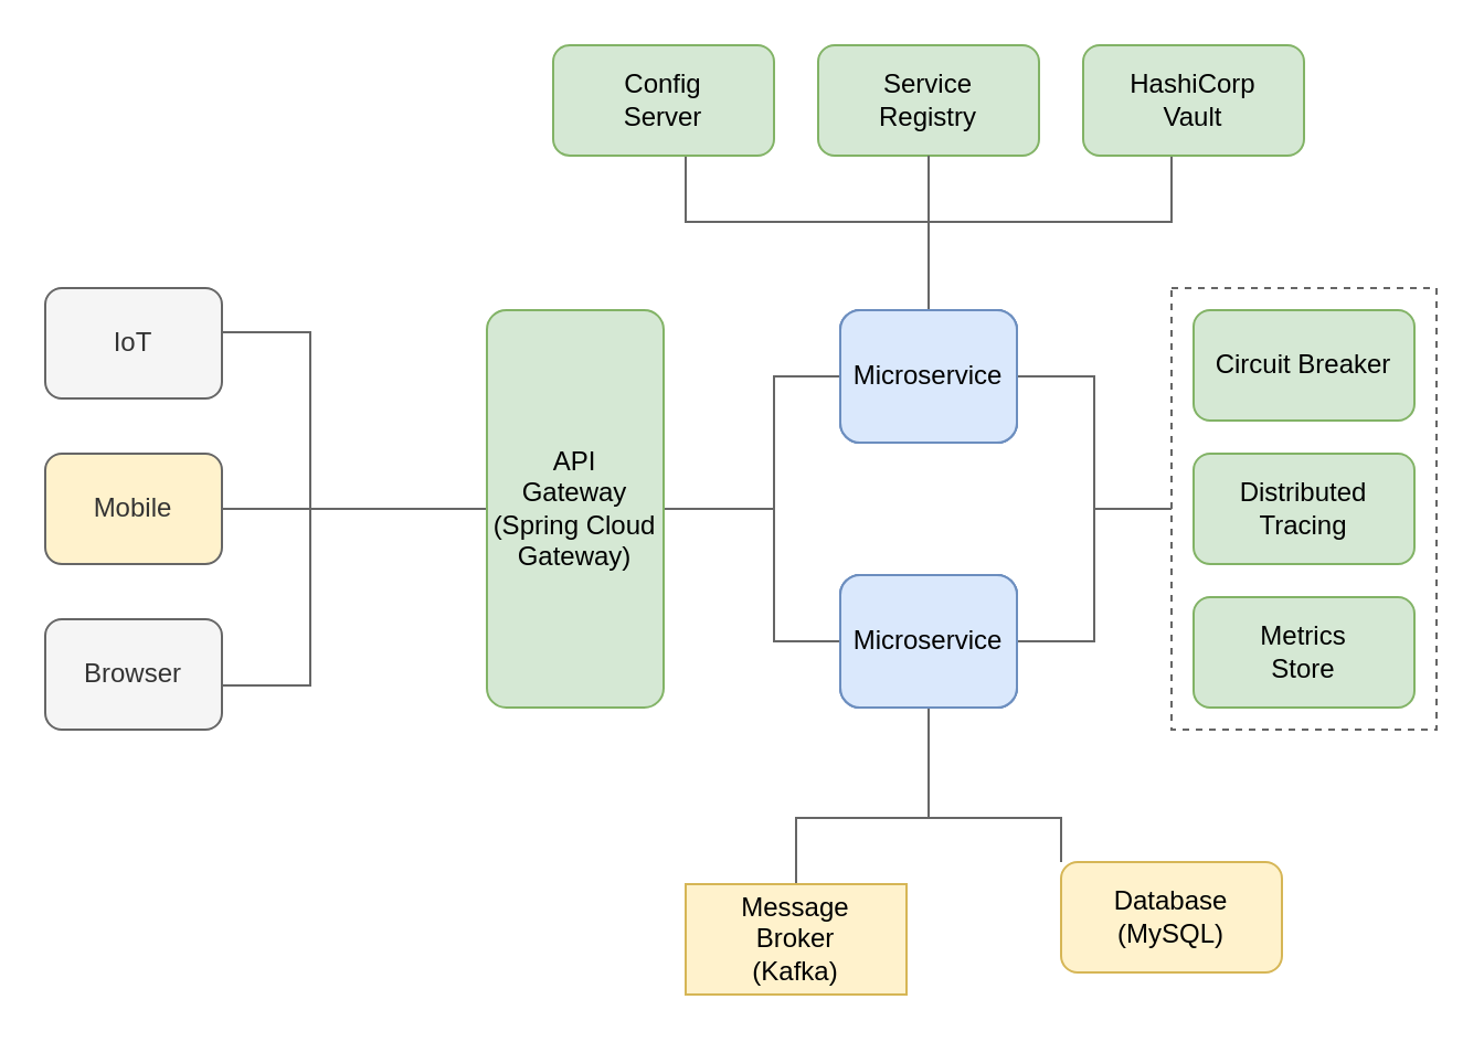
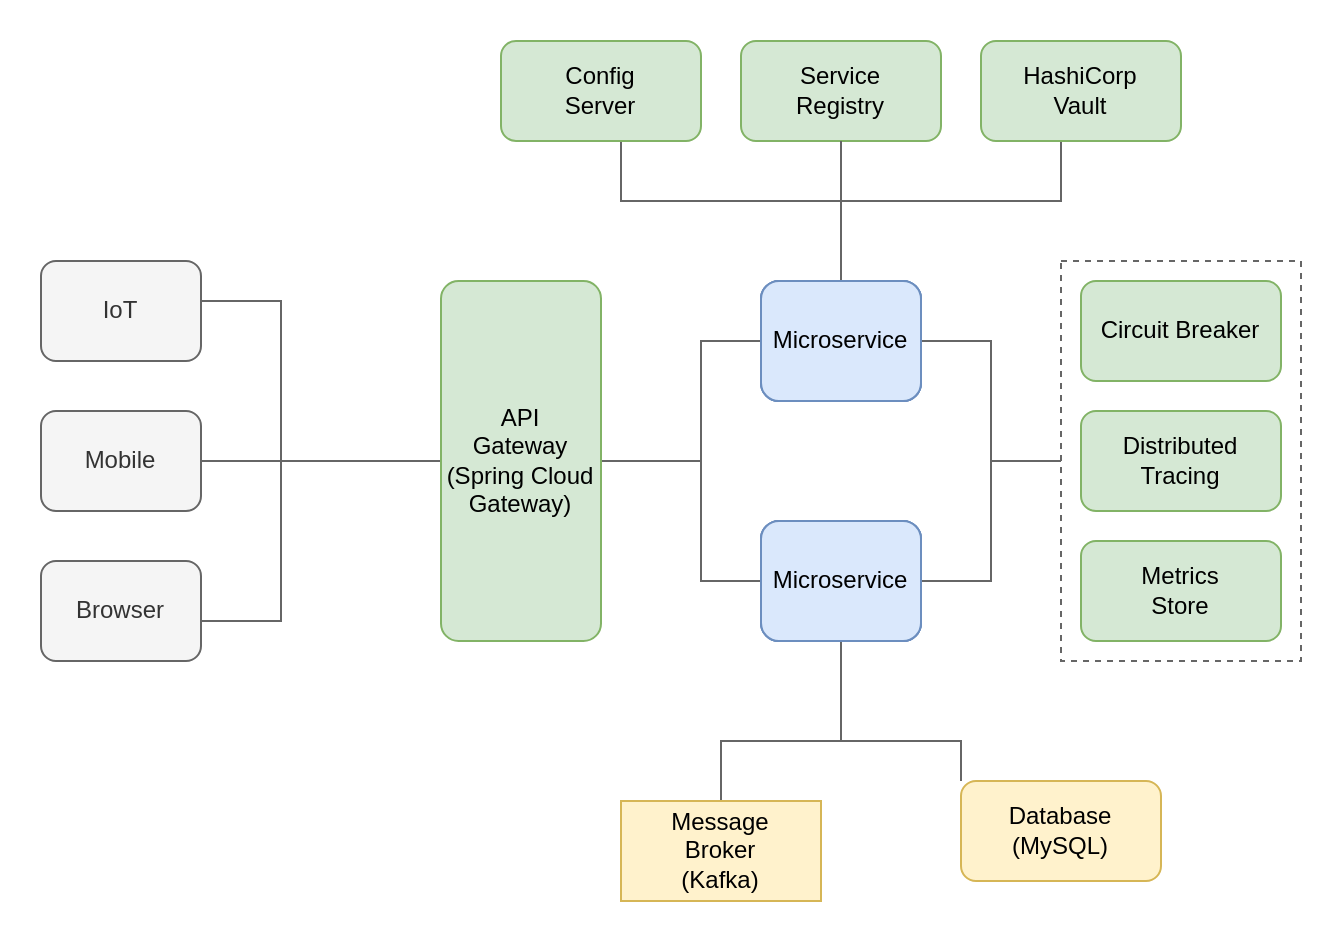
  <mxCell id="0" />
  <mxCell id="1" parent="0" />
  <mxCell id="2" value="" style="rounded=0;whiteSpace=wrap;html=1;fillColor=none;strokeColor=#666666;dashed=1;" vertex="1" parent="1"><mxGeometry x="530" y="130" width="120" height="200" as="geometry" /></mxCell>
  <mxCell id="3" style="edgeStyle=orthogonalEdgeStyle;orthogonalLoop=1;jettySize=auto;html=1;exitX=1;exitY=0.5;exitDx=0;exitDy=0;entryX=0;entryY=0.5;entryDx=0;entryDy=0;strokeColor=#666666;endArrow=none;endFill=0;sketch=0;rounded=0;" parent="1" target="9" edge="1"><mxGeometry relative="1" as="geometry"><Array as="points"><mxPoint x="140" y="150" /><mxPoint x="140" y="230" /></Array><mxPoint x="100" y="150" as="sourcePoint" /></mxGeometry></mxCell>
  <mxCell id="4" style="edgeStyle=orthogonalEdgeStyle;orthogonalLoop=1;jettySize=auto;html=1;exitX=1;exitY=0.5;exitDx=0;exitDy=0;strokeColor=#666666;endArrow=none;endFill=0;sketch=0;rounded=0;" parent="1" source="5" edge="1"><mxGeometry relative="1" as="geometry"><mxPoint x="220" y="230" as="targetPoint" /></mxGeometry></mxCell>
- <mxCell id="5" value="Mobile" style="rounded=1;whiteSpace=wrap;html=1;sketch=0;fillColor=#fff2cc;fontColor=#333333;strokeColor=#666666;" parent="1" vertex="1"><mxGeometry x="20" y="205" width="80" height="50" as="geometry" /></mxCell>
+ <mxCell id="5" value="Mobile" style="rounded=1;whiteSpace=wrap;html=1;sketch=0;fillColor=#f5f5f5;fontColor=#333333;strokeColor=#666666;" parent="1" vertex="1"><mxGeometry x="20" y="205" width="80" height="50" as="geometry" /></mxCell>
  <mxCell id="6" style="edgeStyle=orthogonalEdgeStyle;orthogonalLoop=1;jettySize=auto;html=1;exitX=1;exitY=0.5;exitDx=0;exitDy=0;entryX=0;entryY=0.5;entryDx=0;entryDy=0;strokeColor=#666666;endArrow=none;endFill=0;sketch=0;rounded=0;" parent="1" target="9" edge="1"><mxGeometry relative="1" as="geometry"><mxPoint x="230" y="240" as="targetPoint" /><Array as="points"><mxPoint x="140" y="310" /><mxPoint x="140" y="230" /></Array><mxPoint x="100" y="310" as="sourcePoint" /></mxGeometry></mxCell>
  <mxCell id="7" style="edgeStyle=orthogonalEdgeStyle;orthogonalLoop=1;jettySize=auto;html=1;strokeColor=#666666;endArrow=none;endFill=0;sketch=0;rounded=0;" parent="1" source="9" target="10" edge="1"><mxGeometry relative="1" as="geometry"><Array as="points"><mxPoint x="350" y="230" /><mxPoint x="350" y="170" /></Array></mxGeometry></mxCell>
  <mxCell id="8" style="edgeStyle=orthogonalEdgeStyle;orthogonalLoop=1;jettySize=auto;html=1;strokeColor=#666666;endArrow=none;endFill=0;sketch=0;rounded=0;" parent="1" source="9" target="11" edge="1"><mxGeometry relative="1" as="geometry"><Array as="points"><mxPoint x="350" y="230" /><mxPoint x="350" y="290" /></Array></mxGeometry></mxCell>
  <mxCell id="9" value="API&lt;br&gt;Gateway" style="rounded=1;whiteSpace=wrap;html=1;sketch=0;" parent="1" vertex="1"><mxGeometry x="220" y="140" width="80" height="180" as="geometry" /></mxCell>
  <mxCell id="10" value="" style="rounded=1;whiteSpace=wrap;html=1;sketch=0;fillColor=#dae8fc;strokeColor=#6c8ebf;" parent="1" vertex="1"><mxGeometry x="380" y="140" width="80" height="60" as="geometry" /></mxCell>
  <mxCell id="11" value="" style="rounded=1;whiteSpace=wrap;html=1;sketch=0;fillColor=#dae8fc;strokeColor=#6c8ebf;" parent="1" vertex="1"><mxGeometry x="380" y="260" width="80" height="60" as="geometry" /></mxCell>
  <mxCell id="12" style="edgeStyle=orthogonalEdgeStyle;rounded=0;sketch=0;orthogonalLoop=1;jettySize=auto;html=1;exitX=0.5;exitY=1;exitDx=0;exitDy=0;endArrow=none;endFill=0;strokeColor=#666666;" parent="1" source="13" target="23" edge="1"><mxGeometry relative="1" as="geometry"><Array as="points"><mxPoint x="310" y="100" /><mxPoint x="420" y="100" /></Array></mxGeometry></mxCell>
  <mxCell id="13" value="Config&lt;br&gt;Server" style="rounded=1;whiteSpace=wrap;html=1;sketch=0;fillColor=#d5e8d4;strokeColor=#82b366;" parent="1" vertex="1"><mxGeometry x="250" y="20" width="100" height="50" as="geometry" /></mxCell>
  <mxCell id="14" value="Service&lt;br&gt;Registry" style="rounded=1;whiteSpace=wrap;html=1;sketch=0;fillColor=#d5e8d4;strokeColor=#82b366;" parent="1" vertex="1"><mxGeometry x="370" y="20" width="100" height="50" as="geometry" /></mxCell>
  <mxCell id="15" value="Circuit Breaker" style="rounded=1;whiteSpace=wrap;html=1;sketch=0;fillColor=#d5e8d4;strokeColor=#82b366;" parent="1" vertex="1"><mxGeometry x="540" y="140" width="100" height="50" as="geometry" /></mxCell>
  <mxCell id="16" value="Distributed&lt;br&gt;Tracing" style="rounded=1;whiteSpace=wrap;html=1;sketch=0;fillColor=#d5e8d4;strokeColor=#82b366;" parent="1" vertex="1"><mxGeometry x="540" y="205" width="100" height="50" as="geometry" /></mxCell>
  <mxCell id="17" value="" style="rounded=1;whiteSpace=wrap;html=1;sketch=0;fillColor=#dae8fc;strokeColor=#6c8ebf;" parent="1" vertex="1"><mxGeometry x="380" y="140" width="80" height="60" as="geometry" /></mxCell>
  <mxCell id="18" value="" style="rounded=1;whiteSpace=wrap;html=1;sketch=0;fillColor=#dae8fc;strokeColor=#6c8ebf;" parent="1" vertex="1"><mxGeometry x="380" y="260" width="80" height="60" as="geometry" /></mxCell>
  <mxCell id="19" value="API&lt;br&gt;Gateway" style="rounded=1;whiteSpace=wrap;html=1;sketch=0;" parent="1" vertex="1"><mxGeometry x="220" y="140" width="80" height="180" as="geometry" /></mxCell>
  <mxCell id="20" style="edgeStyle=orthogonalEdgeStyle;rounded=0;sketch=0;orthogonalLoop=1;jettySize=auto;html=1;entryX=0;entryY=0.5;entryDx=0;entryDy=0;endArrow=none;endFill=0;strokeColor=#666666;" edge="1" parent="1" source="23" target="2"><mxGeometry relative="1" as="geometry" /></mxCell>
  <mxCell id="21" style="edgeStyle=orthogonalEdgeStyle;rounded=0;sketch=0;orthogonalLoop=1;jettySize=auto;html=1;exitX=0.5;exitY=0;exitDx=0;exitDy=0;entryX=0.5;entryY=1;entryDx=0;entryDy=0;endArrow=none;endFill=0;strokeColor=#666666;" edge="1" parent="1" source="23" target="34"><mxGeometry relative="1" as="geometry"><Array as="points"><mxPoint x="420" y="100" /><mxPoint x="530" y="100" /></Array></mxGeometry></mxCell>
  <mxCell id="22" style="edgeStyle=orthogonalEdgeStyle;rounded=0;sketch=0;orthogonalLoop=1;jettySize=auto;html=1;exitX=0.5;exitY=0;exitDx=0;exitDy=0;entryX=0.5;entryY=1;entryDx=0;entryDy=0;endArrow=none;endFill=0;strokeColor=#666666;" edge="1" parent="1" source="23" target="14"><mxGeometry relative="1" as="geometry" /></mxCell>
  <mxCell id="23" value="Microservice" style="rounded=1;whiteSpace=wrap;html=1;sketch=0;fillColor=#dae8fc;strokeColor=#6c8ebf;" parent="1" vertex="1"><mxGeometry x="380" y="140" width="80" height="60" as="geometry" /></mxCell>
  <mxCell id="24" style="edgeStyle=orthogonalEdgeStyle;rounded=0;sketch=0;orthogonalLoop=1;jettySize=auto;html=1;endArrow=none;endFill=0;strokeColor=#666666;" parent="1" source="27" target="28" edge="1"><mxGeometry relative="1" as="geometry"><Array as="points"><mxPoint x="420" y="370" /><mxPoint x="480" y="370" /></Array></mxGeometry></mxCell>
  <mxCell id="25" style="edgeStyle=orthogonalEdgeStyle;rounded=0;sketch=0;orthogonalLoop=1;jettySize=auto;html=1;exitX=0.5;exitY=1;exitDx=0;exitDy=0;entryX=0.5;entryY=0;entryDx=0;entryDy=0;endArrow=none;endFill=0;strokeColor=#666666;" parent="1" source="27" target="29" edge="1"><mxGeometry relative="1" as="geometry"><Array as="points"><mxPoint x="420" y="370" /><mxPoint x="360" y="370" /></Array></mxGeometry></mxCell>
  <mxCell id="26" style="edgeStyle=orthogonalEdgeStyle;rounded=0;sketch=0;orthogonalLoop=1;jettySize=auto;html=1;exitX=1;exitY=0.5;exitDx=0;exitDy=0;entryX=0;entryY=0.5;entryDx=0;entryDy=0;endArrow=none;endFill=0;strokeColor=#666666;" edge="1" parent="1" source="27" target="2"><mxGeometry relative="1" as="geometry" /></mxCell>
  <mxCell id="27" value="Microservice" style="rounded=1;whiteSpace=wrap;html=1;sketch=0;fillColor=#dae8fc;strokeColor=#6c8ebf;" parent="1" vertex="1"><mxGeometry x="380" y="260" width="80" height="60" as="geometry" /></mxCell>
  <mxCell id="28" value="Database&lt;br&gt;(MySQL)" style="rounded=1;whiteSpace=wrap;html=1;sketch=0;fillColor=#fff2cc;strokeColor=#d6b656;" parent="1" vertex="1"><mxGeometry x="480" y="390" width="100" height="50" as="geometry" /></mxCell>
  <mxCell id="29" value="Message&lt;br&gt;Broker&lt;br&gt;(Kafka)" style="whiteSpace=wrap;html=1;sketch=0;fillColor=#fff2cc;strokeColor=#d6b656;rounded=0;" parent="1" vertex="1"><mxGeometry x="310" y="400" width="100" height="50" as="geometry" /></mxCell>
  <mxCell id="30" value="API&lt;br&gt;Gateway&lt;br&gt;(Spring Cloud&lt;br&gt;Gateway)" style="rounded=1;whiteSpace=wrap;html=1;sketch=0;arcSize=11;fillColor=#d5e8d4;strokeColor=#82b366;" parent="1" vertex="1"><mxGeometry x="220" y="140" width="80" height="180" as="geometry" /></mxCell>
  <mxCell id="31" value="Browser" style="rounded=1;whiteSpace=wrap;html=1;sketch=0;fillColor=#f5f5f5;fontColor=#333333;strokeColor=#666666;" parent="1" vertex="1"><mxGeometry x="20" y="280" width="80" height="50" as="geometry" /></mxCell>
  <mxCell id="32" value="IoT" style="rounded=1;whiteSpace=wrap;html=1;sketch=0;fillColor=#f5f5f5;fontColor=#333333;strokeColor=#666666;" parent="1" vertex="1"><mxGeometry x="20" y="130" width="80" height="50" as="geometry" /></mxCell>
  <mxCell id="33" value="Metrics&lt;br&gt;Store" style="rounded=1;whiteSpace=wrap;html=1;sketch=0;fillColor=#d5e8d4;strokeColor=#82b366;" parent="1" vertex="1"><mxGeometry x="540" y="270" width="100" height="50" as="geometry" /></mxCell>
  <mxCell id="34" value="HashiCorp&lt;br&gt;Vault" style="rounded=1;whiteSpace=wrap;html=1;sketch=0;fillColor=#d5e8d4;strokeColor=#82b366;" vertex="1" parent="1"><mxGeometry x="490" y="20" width="100" height="50" as="geometry" /></mxCell>
